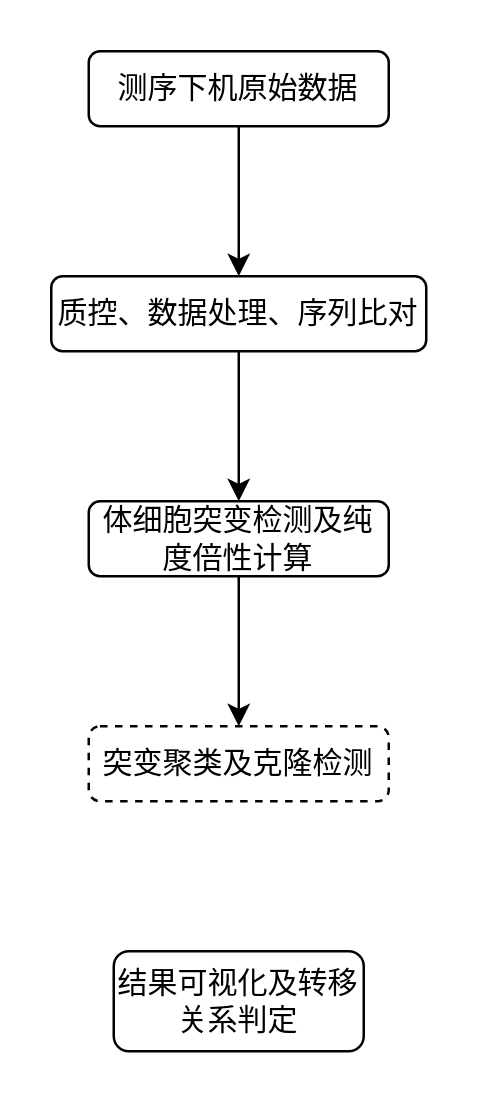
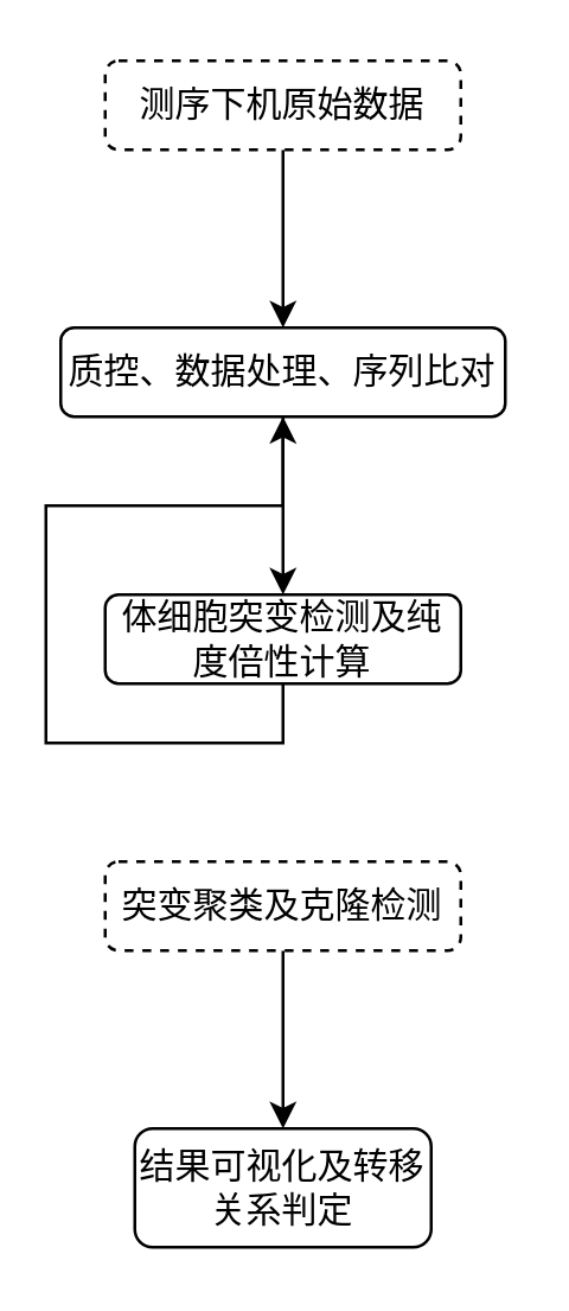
  <mxCell id="0" />
  <mxCell id="1" parent="0" />
  <mxCell id="2" style="edgeStyle=orthogonalEdgeStyle;rounded=0;orthogonalLoop=1;jettySize=auto;html=1;exitX=0.5;exitY=1;exitDx=0;exitDy=0;" parent="1" source="3" edge="1"><mxGeometry relative="1" as="geometry"><mxPoint x="95" y="110" as="targetPoint" /></mxGeometry></mxCell>
- <mxCell id="3" value="测序下机原始数据" style="rounded=1;whiteSpace=wrap;html=1;" parent="1" vertex="1"><mxGeometry x="35" y="20" width="120" height="30" as="geometry" /></mxCell>
- <mxCell id="4" style="edgeStyle=orthogonalEdgeStyle;rounded=0;orthogonalLoop=1;jettySize=auto;html=1;exitX=0.5;exitY=1;exitDx=0;exitDy=0;entryX=0.5;entryY=0;entryDx=0;entryDy=0;" parent="1" source="5" target="9" edge="1"><mxGeometry relative="1" as="geometry" /></mxCell>
+ <mxCell id="3" value="测序下机原始数据" style="rounded=1;whiteSpace=wrap;html=1;dashed=1;" parent="1" vertex="1"><mxGeometry x="35" y="20" width="120" height="30" as="geometry" /></mxCell>
+ <mxCell id="4" style="edgeStyle=orthogonalEdgeStyle;rounded=0;orthogonalLoop=1;jettySize=auto;html=1;exitX=0.5;exitY=1;exitDx=0;exitDy=0;" parent="1" source="5" target="7" edge="1"><mxGeometry relative="1" as="geometry" /></mxCell>
  <mxCell id="5" value="体细胞突变检测及纯度倍性计算" style="rounded=1;whiteSpace=wrap;html=1;" parent="1" vertex="1"><mxGeometry x="35" y="200" width="120" height="30" as="geometry" /></mxCell>
  <mxCell id="6" style="edgeStyle=orthogonalEdgeStyle;rounded=0;orthogonalLoop=1;jettySize=auto;html=1;exitX=0.5;exitY=1;exitDx=0;exitDy=0;" parent="1" source="7" edge="1"><mxGeometry relative="1" as="geometry"><mxPoint x="95" y="200" as="targetPoint" /></mxGeometry></mxCell>
  <mxCell id="7" value="质控、数据处理、序列比对" style="rounded=1;whiteSpace=wrap;html=1;" parent="1" vertex="1"><mxGeometry x="20" y="110" width="150" height="30" as="geometry" /></mxCell>
+ <mxCell id="8" style="edgeStyle=orthogonalEdgeStyle;rounded=0;orthogonalLoop=1;jettySize=auto;html=1;exitX=0.5;exitY=1;exitDx=0;exitDy=0;entryX=0.5;entryY=0;entryDx=0;entryDy=0;" parent="1" source="9" target="10" edge="1"><mxGeometry relative="1" as="geometry" /></mxCell>
  <mxCell id="9" value="突变聚类及克隆检测" style="rounded=1;whiteSpace=wrap;html=1;dashed=1;" parent="1" vertex="1"><mxGeometry x="35" y="290" width="120" height="30" as="geometry" /></mxCell>
  <mxCell id="10" value="结果可视化及转移关系判定" style="rounded=1;whiteSpace=wrap;html=1;" parent="1" vertex="1"><mxGeometry x="45" y="380" width="100" height="40" as="geometry" /></mxCell>
